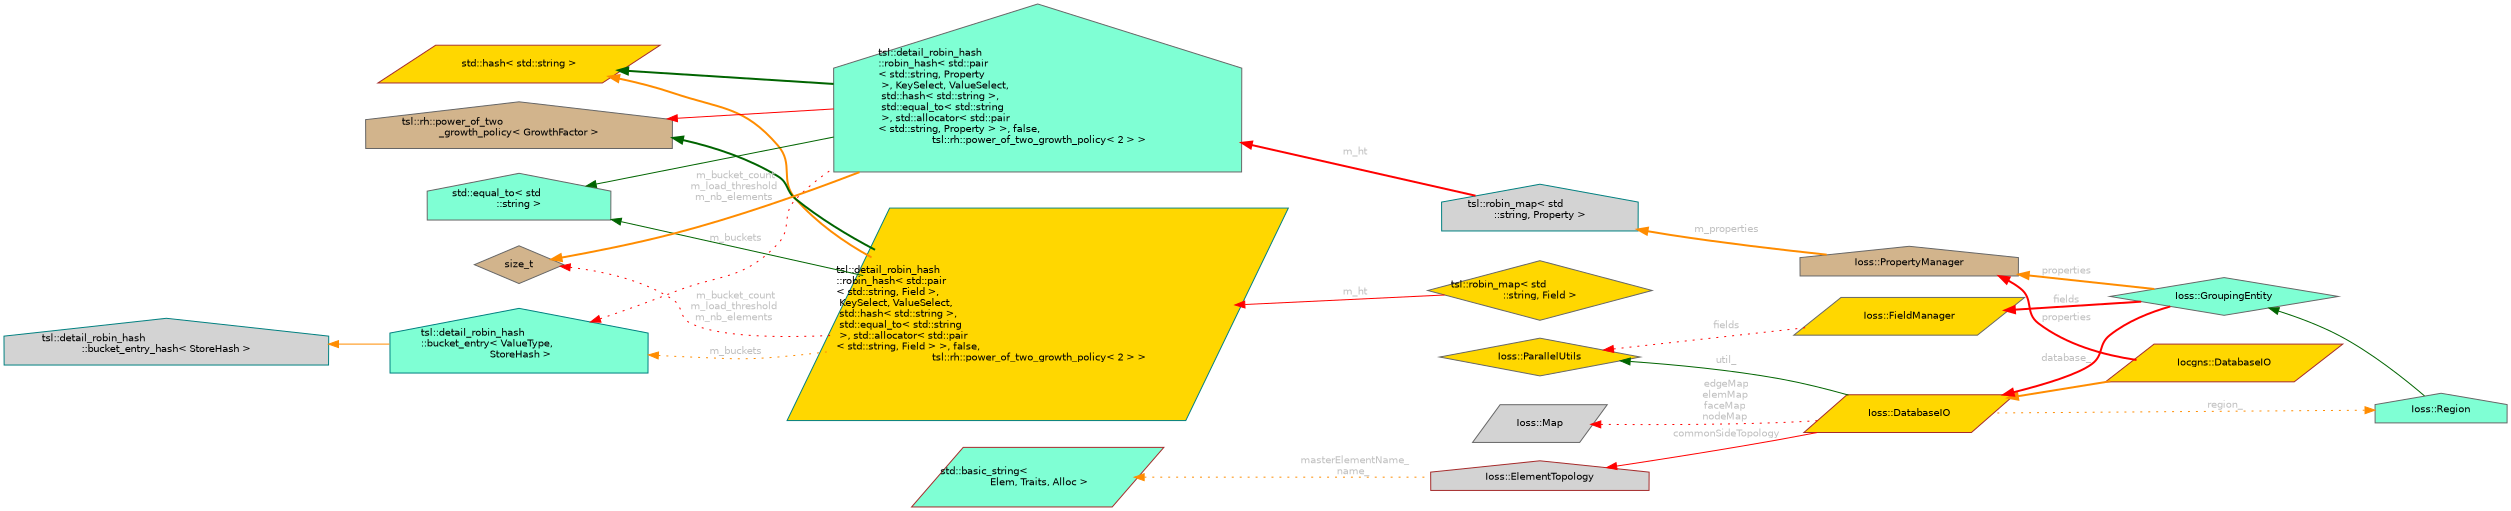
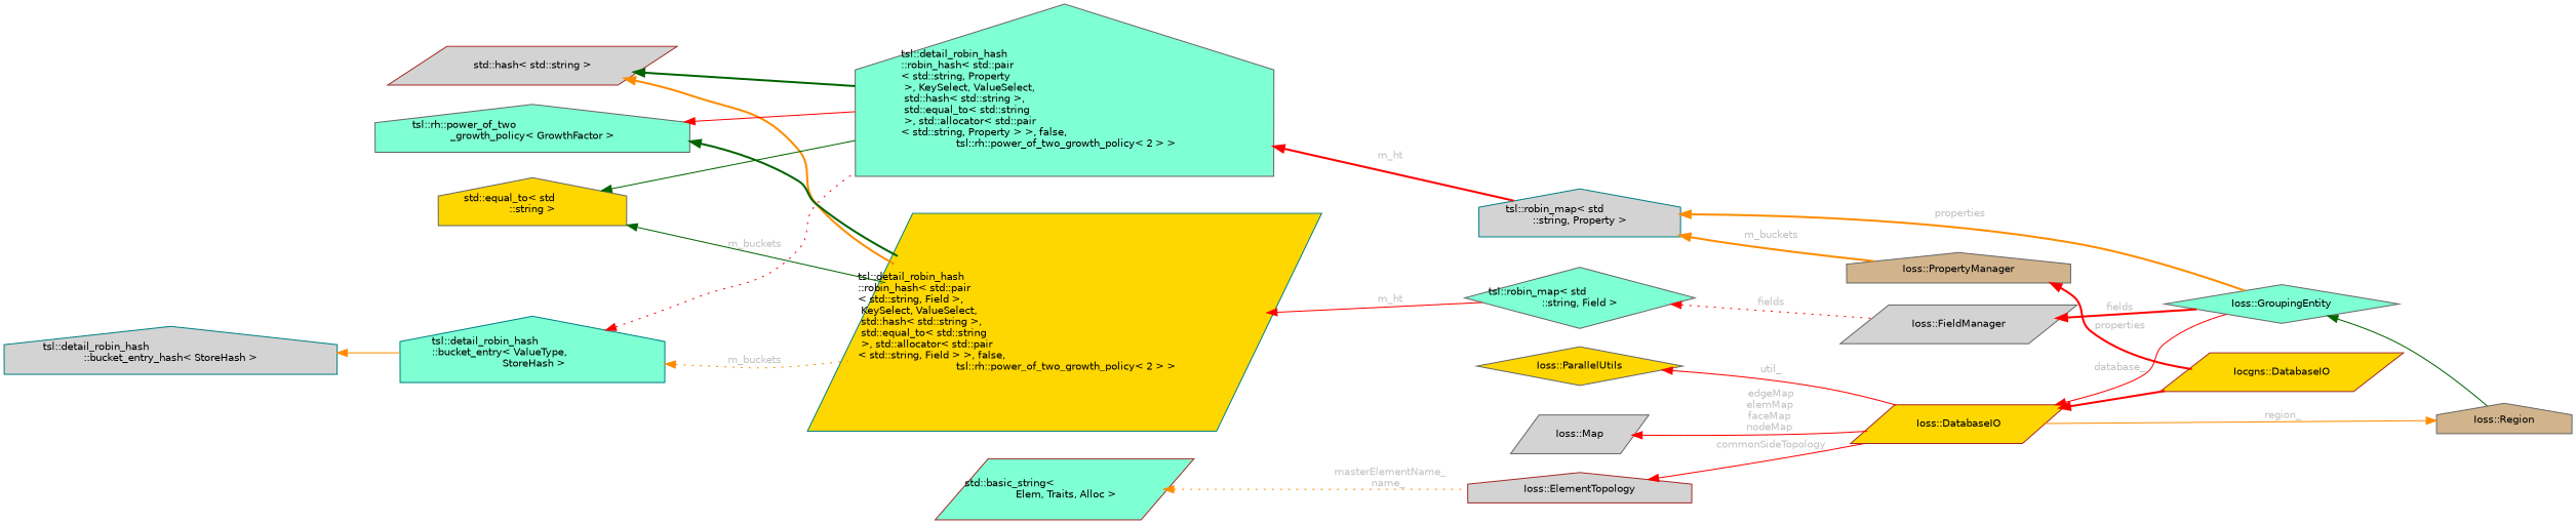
  digraph {
    rankdir=LR
    node [color=gray40 fillcolor=gold fontname=Helvetica fontsize=10 shape=house style=filled]
    edge [color=red dir=back fontname=Helvetica fontsize=10 labelfontname=Helvetica labelfontsize=10 style=bold fontcolor=grey]
    n1 [color=brown fontcolor=black height=0.2 label="Iocgns::DatabaseIO" shape=parallelogram width=0.4]
    n2 [color=brown height=0.2 label="Ioss::DatabaseIO" shape=parallelogram width=0.4]
    n3 [fillcolor=aquamarine height=0.2 label="Ioss::GroupingEntity" shape=diamond width=0.4]
-   n4 [fillcolor=aquamarine height=0.2 label="Ioss::Region" width=0.4]
+   n4 [fillcolor=tan height=0.2 label="Ioss::Region" width=0.4]
    n5 [fillcolor=tan height=0.2 label="Ioss::PropertyManager" width=0.4]
    n6 [color=teal fillcolor=lightgrey height=0.2 label="tsl::robin_map\< std\l::string, Property \>" width=0.4]
    n7 [fillcolor=aquamarine height=0.2 label="tsl::detail_robin_hash\l::robin_hash\< std::pair\l\< std::string, Property\l \>, KeySelect, ValueSelect,\l std::hash\< std::string \>,\l std::equal_to\< std::string\l \>, std::allocator\< std::pair\l\< std::string, Property \> \>, false,\l tsl::rh::power_of_two_growth_policy\< 2 \> \>" width=0.4]
-   n8 [color=brown height=0.2 label="std::hash\< std::string \>" shape=parallelogram width=0.4]
+   n8 [color=brown fillcolor=lightgrey height=0.2 label="std::hash\< std::string \>" shape=parallelogram width=0.4]
    n9 [color=teal height=0.2 label="tsl::detail_robin_hash\l::robin_hash\< std::pair\l\< std::string, Field \>,\l KeySelect, ValueSelect,\l std::hash\< std::string \>,\l std::equal_to\< std::string\l \>, std::allocator\< std::pair\l\< std::string, Field \> \>, false,\l tsl::rh::power_of_two_growth_policy\< 2 \> \>" shape=parallelogram width=0.4]
-   n10 [height=0.2 label="tsl::robin_map\< std\l::string, Field \>" shape=diamond width=0.4]
-   n11 [fillcolor=aquamarine height=0.2 label="std::equal_to\< std\l::string \>" width=0.4]
-   n12 [fillcolor=tan height=0.2 label="tsl::rh::power_of_two\l_growth_policy\< GrowthFactor \>" width=0.4]
+   n10 [fillcolor=aquamarine height=0.2 label="tsl::robin_map\< std\l::string, Field \>" shape=diamond width=0.4]
+   n11 [height=0.2 label="std::equal_to\< std\l::string \>" width=0.4]
+   n12 [fillcolor=aquamarine height=0.2 label="tsl::rh::power_of_two\l_growth_policy\< GrowthFactor \>" width=0.4]
    n13 [color=teal fillcolor=aquamarine height=0.2 label="tsl::detail_robin_hash\l::bucket_entry\< ValueType,\l StoreHash \>" width=0.4]
    n14 [color=teal fillcolor=lightgrey height=0.2 label="tsl::detail_robin_hash\l::bucket_entry_hash\< StoreHash \>" width=0.4]
-   n15 [fillcolor=tan height=0.2 label=size_t shape=diamond width=0.4]
    n16 [color=brown fillcolor=lightgrey height=0.2 label="Ioss::ElementTopology" width=0.4]
    n17 [color=brown fillcolor=aquamarine height=0.2 label="std::basic_string\<\l Elem, Traits, Alloc \>" shape=parallelogram width=0.4]
    n18 [fillcolor=lightgrey height=0.2 label="Ioss::Map" shape=parallelogram width=0.4]
    n19 [height=0.2 label="Ioss::ParallelUtils" shape=diamond width=0.4]
-   n20 [height=0.2 label="Ioss::FieldManager" shape=parallelogram width=0.4]
-   n2 -> n1 [color=darkorange fontcolor=""]
-   n2 -> n3 [label=" database_"]
+   n20 [fillcolor=lightgrey height=0.2 label="Ioss::FieldManager" shape=parallelogram width=0.4]
+   n2 -> n1 [fontcolor=""]
+   n2 -> n3 [label=" database_" style=solid]
    n3 -> n4 [color=darkgreen style=solid fontcolor=""]
-   n4 -> n2 [color=darkorange label=" region_" style=dotted]
+   n4 -> n2 [color=darkorange label=" region_" style=solid]
    n5 -> n1 [label=" properties"]
-   n5 -> n3 [color=darkorange label=" properties"]
-   n6 -> n5 [color=darkorange label=" m_properties"]
+   n6 -> n3 [color=darkorange label=" properties"]
+   n6 -> n5 [color=darkorange label=" m_buckets"]
    n7 -> n6 [label=" m_ht"]
    n8 -> n7 [color=darkgreen fontcolor=""]
    n8 -> n9 [color=darkorange fontcolor=""]
    n9 -> n10 [label=" m_ht" style=solid]
-   n19 -> n20 [label=" fields" style=dotted]
+   n10 -> n20 [label=" fields" style=dotted]
    n11 -> n7 [color=darkgreen style=solid fontcolor=""]
    n11 -> n9 [color=darkgreen style=solid fontcolor=""]
    n12 -> n7 [style=solid fontcolor=""]
    n12 -> n9 [color=darkgreen fontcolor=""]
    n13 -> n7 [label=" m_buckets" style=dotted]
    n13 -> n9 [color=darkorange label=" m_buckets" style=dotted]
    n14 -> n13 [color=darkorange style=solid fontcolor=""]
-   n15 -> n7 [color=darkorange label=" m_bucket_count\nm_load_threshold\nm_nb_elements"]
-   n15 -> n9 [label=" m_bucket_count\nm_load_threshold\nm_nb_elements" style=dotted]
    n16 -> n2 [label=" commonSideTopology" style=solid]
    n17 -> n16 [color=darkorange label=" masterElementName_\nname_" style=dotted]
-   n18 -> n2 [label=" edgeMap\nelemMap\nfaceMap\nnodeMap" style=dotted]
-   n19 -> n2 [color=darkgreen label=" util_" style=solid]
+   n18 -> n2 [label=" edgeMap\nelemMap\nfaceMap\nnodeMap" style=solid]
+   n19 -> n2 [label=" util_" style=solid]
    n20 -> n3 [label=" fields"]
  }
